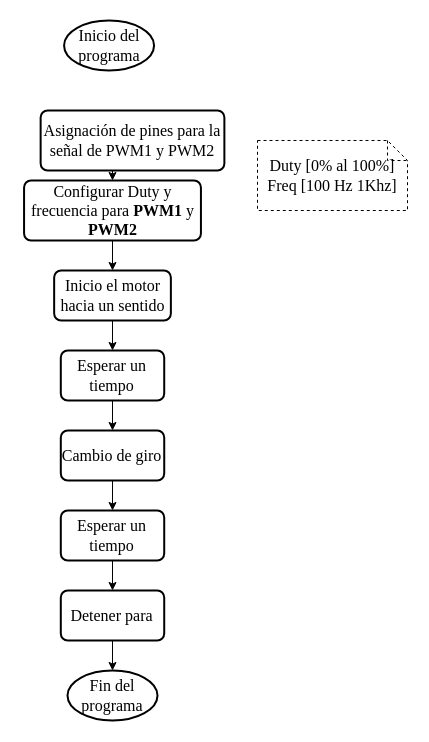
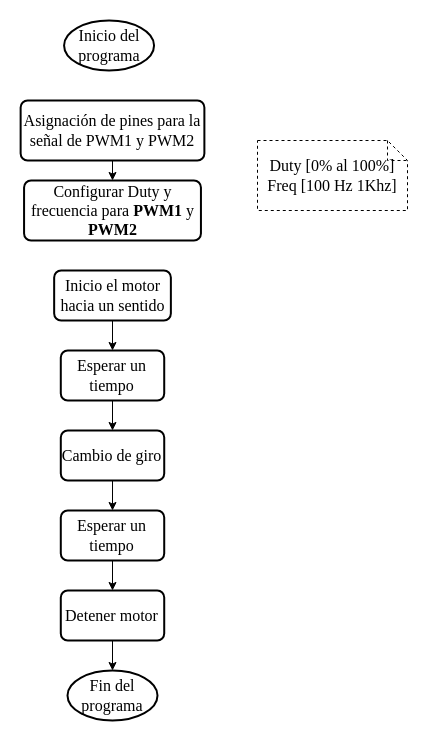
  <mxCell id="0" />
  <mxCell id="1" parent="0" />
  <mxCell id="2" value="Inicio del programa" style="strokeWidth=2;html=1;shape=mxgraph.flowchart.start_1;whiteSpace=wrap;fontFamily=Gochi Hand;fontSource=https%3A%2F%2Ffonts.googleapis.com%2Fcss%3Ffamily%3DGochi%2BHand;fontSize=16;" parent="1" vertex="1"><mxGeometry x="63.57" y="20" width="90" height="50" as="geometry" /></mxCell>
  <mxCell id="3" style="edgeStyle=orthogonalEdgeStyle;rounded=0;orthogonalLoop=1;jettySize=auto;html=1;exitX=0.5;exitY=1;exitDx=0;exitDy=0;entryX=0.5;entryY=0;entryDx=0;entryDy=0;fontFamily=Gochi Hand;fontSource=https%3A%2F%2Ffonts.googleapis.com%2Fcss%3Ffamily%3DGochi%2BHand;fontSize=16;" parent="1" source="4" target="6" edge="1"><mxGeometry relative="1" as="geometry" /></mxCell>
- <mxCell id="4" value="Asignación de pines para la señal de PWM1 y PWM2" style="rounded=1;whiteSpace=wrap;html=1;absoluteArcSize=1;arcSize=14;strokeWidth=2;fontFamily=Gochi Hand;fontSource=https%3A%2F%2Ffonts.googleapis.com%2Fcss%3Ffamily%3DGochi%2BHand;fontSize=16;" parent="1" vertex="1"><mxGeometry x="40.13" y="110" width="183.75" height="60" as="geometry" /></mxCell>
- <mxCell id="5" style="edgeStyle=orthogonalEdgeStyle;rounded=0;orthogonalLoop=1;jettySize=auto;html=1;exitX=0.5;exitY=1;exitDx=0;exitDy=0;entryX=0.5;entryY=0;entryDx=0;entryDy=0;fontFamily=Gochi Hand;fontSource=https%3A%2F%2Ffonts.googleapis.com%2Fcss%3Ffamily%3DGochi%2BHand;fontSize=16;" parent="1" source="6" target="9" edge="1"><mxGeometry relative="1" as="geometry" /></mxCell>
+ <mxCell id="4" value="Asignación de pines para la señal de PWM1 y PWM2" style="rounded=1;whiteSpace=wrap;html=1;absoluteArcSize=1;arcSize=14;strokeWidth=2;fontFamily=Gochi Hand;fontSource=https%3A%2F%2Ffonts.googleapis.com%2Fcss%3Ffamily%3DGochi%2BHand;fontSize=16;" parent="1" vertex="1"><mxGeometry x="20.13" y="100" width="183.75" height="60" as="geometry" /></mxCell>
  <mxCell id="6" value="Configurar Duty y frecuencia para &lt;b&gt;PWM1&lt;/b&gt; y &lt;b&gt;PWM2&lt;/b&gt;" style="rounded=1;whiteSpace=wrap;html=1;absoluteArcSize=1;arcSize=14;strokeWidth=2;fontFamily=Gochi Hand;fontSource=https%3A%2F%2Ffonts.googleapis.com%2Fcss%3Ffamily%3DGochi%2BHand;fontSize=16;" parent="1" vertex="1"><mxGeometry x="23.57" y="180" width="176.87" height="60" as="geometry" /></mxCell>
  <mxCell id="7" value="Duty [0% al 100%]&lt;br&gt;Freq [100 Hz 1Khz]" style="shape=note;size=20;whiteSpace=wrap;html=1;fontFamily=Gochi Hand;fontSource=https%3A%2F%2Ffonts.googleapis.com%2Fcss%3Ffamily%3DGochi%2BHand;fontSize=16;dashed=1;" parent="1" vertex="1"><mxGeometry x="257" y="140" width="150" height="70" as="geometry" /></mxCell>
  <mxCell id="8" style="edgeStyle=orthogonalEdgeStyle;rounded=0;orthogonalLoop=1;jettySize=auto;html=1;exitX=0.5;exitY=1;exitDx=0;exitDy=0;entryX=0.5;entryY=0;entryDx=0;entryDy=0;fontFamily=Gochi Hand;fontSource=https%3A%2F%2Ffonts.googleapis.com%2Fcss%3Ffamily%3DGochi%2BHand;fontSize=16;" parent="1" source="9" target="11" edge="1"><mxGeometry relative="1" as="geometry" /></mxCell>
  <mxCell id="9" value="Inicio el motor hacia un sentido" style="rounded=1;whiteSpace=wrap;html=1;absoluteArcSize=1;arcSize=14;strokeWidth=2;fontFamily=Gochi Hand;fontSource=https%3A%2F%2Ffonts.googleapis.com%2Fcss%3Ffamily%3DGochi%2BHand;fontSize=16;" parent="1" vertex="1"><mxGeometry x="53.66" y="270" width="116.71" height="50" as="geometry" /></mxCell>
  <mxCell id="10" style="edgeStyle=orthogonalEdgeStyle;rounded=0;orthogonalLoop=1;jettySize=auto;html=1;exitX=0.5;exitY=1;exitDx=0;exitDy=0;entryX=0.5;entryY=0;entryDx=0;entryDy=0;fontFamily=Gochi Hand;fontSource=https%3A%2F%2Ffonts.googleapis.com%2Fcss%3Ffamily%3DGochi%2BHand;fontSize=16;" parent="1" source="11" target="13" edge="1"><mxGeometry relative="1" as="geometry" /></mxCell>
  <mxCell id="11" value="Esperar un tiempo" style="rounded=1;whiteSpace=wrap;html=1;absoluteArcSize=1;arcSize=14;strokeWidth=2;fontFamily=Gochi Hand;fontSource=https%3A%2F%2Ffonts.googleapis.com%2Fcss%3Ffamily%3DGochi%2BHand;fontSize=16;" parent="1" vertex="1"><mxGeometry x="60.29" y="350" width="103.43" height="50" as="geometry" /></mxCell>
  <mxCell id="12" style="edgeStyle=orthogonalEdgeStyle;rounded=0;orthogonalLoop=1;jettySize=auto;html=1;exitX=0.5;exitY=1;exitDx=0;exitDy=0;entryX=0.5;entryY=0;entryDx=0;entryDy=0;fontFamily=Gochi Hand;fontSource=https%3A%2F%2Ffonts.googleapis.com%2Fcss%3Ffamily%3DGochi%2BHand;fontSize=16;" parent="1" source="13" target="15" edge="1"><mxGeometry relative="1" as="geometry" /></mxCell>
  <mxCell id="13" value="Cambio de giro" style="rounded=1;whiteSpace=wrap;html=1;absoluteArcSize=1;arcSize=14;strokeWidth=2;fontFamily=Gochi Hand;fontSource=https%3A%2F%2Ffonts.googleapis.com%2Fcss%3Ffamily%3DGochi%2BHand;fontSize=16;" parent="1" vertex="1"><mxGeometry x="60.3" y="430" width="103.43" height="50" as="geometry" /></mxCell>
  <mxCell id="14" style="edgeStyle=orthogonalEdgeStyle;rounded=0;orthogonalLoop=1;jettySize=auto;html=1;exitX=0.5;exitY=1;exitDx=0;exitDy=0;entryX=0.5;entryY=0;entryDx=0;entryDy=0;fontFamily=Gochi Hand;fontSource=https%3A%2F%2Ffonts.googleapis.com%2Fcss%3Ffamily%3DGochi%2BHand;fontSize=16;" parent="1" source="15" target="17" edge="1"><mxGeometry relative="1" as="geometry" /></mxCell>
  <mxCell id="15" value="Esperar un tiempo" style="rounded=1;whiteSpace=wrap;html=1;absoluteArcSize=1;arcSize=14;strokeWidth=2;fontFamily=Gochi Hand;fontSource=https%3A%2F%2Ffonts.googleapis.com%2Fcss%3Ffamily%3DGochi%2BHand;fontSize=16;" parent="1" vertex="1"><mxGeometry x="60.29" y="510" width="103.43" height="50" as="geometry" /></mxCell>
  <mxCell id="16" style="edgeStyle=orthogonalEdgeStyle;rounded=0;orthogonalLoop=1;jettySize=auto;html=1;exitX=0.5;exitY=1;exitDx=0;exitDy=0;entryX=0.5;entryY=0;entryDx=0;entryDy=0;entryPerimeter=0;fontFamily=Gochi Hand;fontSource=https%3A%2F%2Ffonts.googleapis.com%2Fcss%3Ffamily%3DGochi%2BHand;fontSize=16;" parent="1" source="17" target="18" edge="1"><mxGeometry relative="1" as="geometry" /></mxCell>
- <mxCell id="17" value="Detener para" style="rounded=1;whiteSpace=wrap;html=1;absoluteArcSize=1;arcSize=14;strokeWidth=2;fontFamily=Gochi Hand;fontSource=https%3A%2F%2Ffonts.googleapis.com%2Fcss%3Ffamily%3DGochi%2BHand;fontSize=16;" parent="1" vertex="1"><mxGeometry x="60.29" y="590" width="103.43" height="50" as="geometry" /></mxCell>
+ <mxCell id="17" value="Detener motor" style="rounded=1;whiteSpace=wrap;html=1;absoluteArcSize=1;arcSize=14;strokeWidth=2;fontFamily=Gochi Hand;fontSource=https%3A%2F%2Ffonts.googleapis.com%2Fcss%3Ffamily%3DGochi%2BHand;fontSize=16;" parent="1" vertex="1"><mxGeometry x="60.29" y="590" width="103.43" height="50" as="geometry" /></mxCell>
  <mxCell id="18" value="Fin del programa" style="strokeWidth=2;html=1;shape=mxgraph.flowchart.start_1;whiteSpace=wrap;fontFamily=Gochi Hand;fontSource=https%3A%2F%2Ffonts.googleapis.com%2Fcss%3Ffamily%3DGochi%2BHand;fontSize=16;" parent="1" vertex="1"><mxGeometry x="67" y="670" width="90" height="50" as="geometry" /></mxCell>
